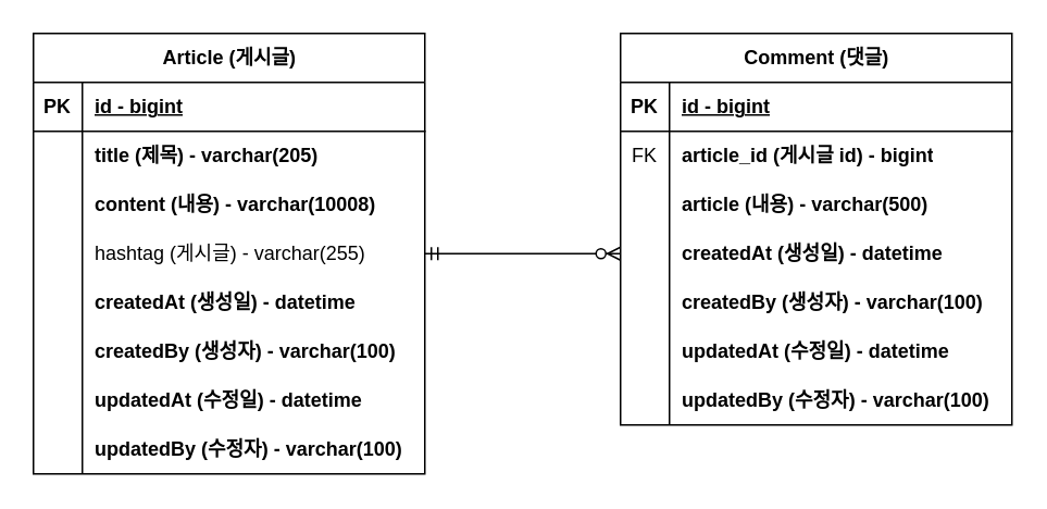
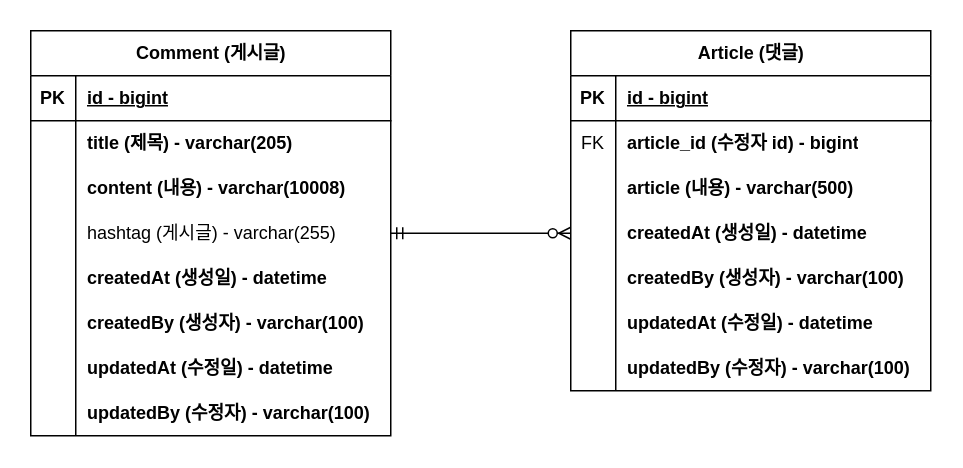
  <mxCell id="0" />
  <mxCell id="1" parent="0" />
- <mxCell id="2" value="Article (게시글)" style="shape=table;startSize=30;container=1;collapsible=1;childLayout=tableLayout;fixedRows=1;rowLines=0;fontStyle=1;align=center;resizeLast=1;html=1;" parent="1" vertex="1"><mxGeometry x="20" y="20" width="240" height="270" as="geometry" /></mxCell>
+ <mxCell id="2" value="Comment (게시글)" style="shape=table;startSize=30;container=1;collapsible=1;childLayout=tableLayout;fixedRows=1;rowLines=0;fontStyle=1;align=center;resizeLast=1;html=1;" parent="1" vertex="1"><mxGeometry x="20" y="20" width="240" height="270" as="geometry" /></mxCell>
  <mxCell id="3" value="" style="shape=tableRow;horizontal=0;startSize=0;swimlaneHead=0;swimlaneBody=0;fillColor=none;collapsible=0;dropTarget=0;points=[[0,0.5],[1,0.5]];portConstraint=eastwest;top=0;left=0;right=0;bottom=1;" parent="2" vertex="1"><mxGeometry y="30" width="240" height="30" as="geometry" /></mxCell>
  <mxCell id="4" value="PK" style="shape=partialRectangle;connectable=0;fillColor=none;top=0;left=0;bottom=0;right=0;fontStyle=1;overflow=hidden;whiteSpace=wrap;html=1;" parent="3" vertex="1"><mxGeometry width="30" height="30" as="geometry"><mxRectangle width="30" height="30" as="alternateBounds" /></mxGeometry></mxCell>
  <mxCell id="5" value="id - bigint" style="shape=partialRectangle;connectable=0;fillColor=none;top=0;left=0;bottom=0;right=0;align=left;spacingLeft=6;fontStyle=5;overflow=hidden;whiteSpace=wrap;html=1;" parent="3" vertex="1"><mxGeometry x="30" width="210" height="30" as="geometry"><mxRectangle width="210" height="30" as="alternateBounds" /></mxGeometry></mxCell>
  <mxCell id="6" value="" style="shape=tableRow;horizontal=0;startSize=0;swimlaneHead=0;swimlaneBody=0;fillColor=none;collapsible=0;dropTarget=0;points=[[0,0.5],[1,0.5]];portConstraint=eastwest;top=0;left=0;right=0;bottom=0;" parent="2" vertex="1"><mxGeometry y="60" width="240" height="30" as="geometry" /></mxCell>
  <mxCell id="7" value="" style="shape=partialRectangle;connectable=0;fillColor=none;top=0;left=0;bottom=0;right=0;editable=1;overflow=hidden;whiteSpace=wrap;html=1;" parent="6" vertex="1"><mxGeometry width="30" height="30" as="geometry"><mxRectangle width="30" height="30" as="alternateBounds" /></mxGeometry></mxCell>
  <mxCell id="8" value="title (제목) - varchar(205)" style="shape=partialRectangle;connectable=0;fillColor=none;top=0;left=0;bottom=0;right=0;align=left;spacingLeft=6;overflow=hidden;whiteSpace=wrap;html=1;fontStyle=1" parent="6" vertex="1"><mxGeometry x="30" width="210" height="30" as="geometry"><mxRectangle width="210" height="30" as="alternateBounds" /></mxGeometry></mxCell>
  <mxCell id="9" value="" style="shape=tableRow;horizontal=0;startSize=0;swimlaneHead=0;swimlaneBody=0;fillColor=none;collapsible=0;dropTarget=0;points=[[0,0.5],[1,0.5]];portConstraint=eastwest;top=0;left=0;right=0;bottom=0;" parent="2" vertex="1"><mxGeometry y="90" width="240" height="30" as="geometry" /></mxCell>
  <mxCell id="10" value="" style="shape=partialRectangle;connectable=0;fillColor=none;top=0;left=0;bottom=0;right=0;editable=1;overflow=hidden;whiteSpace=wrap;html=1;" parent="9" vertex="1"><mxGeometry width="30" height="30" as="geometry"><mxRectangle width="30" height="30" as="alternateBounds" /></mxGeometry></mxCell>
  <mxCell id="11" value="content (내용) - varchar(10008)" style="shape=partialRectangle;connectable=0;fillColor=none;top=0;left=0;bottom=0;right=0;align=left;spacingLeft=6;overflow=hidden;whiteSpace=wrap;html=1;fontStyle=1" parent="9" vertex="1"><mxGeometry x="30" width="210" height="30" as="geometry"><mxRectangle width="210" height="30" as="alternateBounds" /></mxGeometry></mxCell>
  <mxCell id="12" value="" style="shape=tableRow;horizontal=0;startSize=0;swimlaneHead=0;swimlaneBody=0;fillColor=none;collapsible=0;dropTarget=0;points=[[0,0.5],[1,0.5]];portConstraint=eastwest;top=0;left=0;right=0;bottom=0;" parent="2" vertex="1"><mxGeometry y="120" width="240" height="30" as="geometry" /></mxCell>
  <mxCell id="13" value="" style="shape=partialRectangle;connectable=0;fillColor=none;top=0;left=0;bottom=0;right=0;editable=1;overflow=hidden;whiteSpace=wrap;html=1;" parent="12" vertex="1"><mxGeometry width="30" height="30" as="geometry"><mxRectangle width="30" height="30" as="alternateBounds" /></mxGeometry></mxCell>
  <mxCell id="14" value="hashtag (게시글) - varchar(255)" style="shape=partialRectangle;connectable=0;fillColor=none;top=0;left=0;bottom=0;right=0;align=left;spacingLeft=6;overflow=hidden;whiteSpace=wrap;html=1;fontStyle=0" parent="12" vertex="1"><mxGeometry x="30" width="210" height="30" as="geometry"><mxRectangle width="210" height="30" as="alternateBounds" /></mxGeometry></mxCell>
  <mxCell id="15" value="" style="shape=tableRow;horizontal=0;startSize=0;swimlaneHead=0;swimlaneBody=0;fillColor=none;collapsible=0;dropTarget=0;points=[[0,0.5],[1,0.5]];portConstraint=eastwest;top=0;left=0;right=0;bottom=0;" parent="2" vertex="1"><mxGeometry y="150" width="240" height="30" as="geometry" /></mxCell>
  <mxCell id="16" value="" style="shape=partialRectangle;connectable=0;fillColor=none;top=0;left=0;bottom=0;right=0;editable=1;overflow=hidden;whiteSpace=wrap;html=1;" parent="15" vertex="1"><mxGeometry width="30" height="30" as="geometry"><mxRectangle width="30" height="30" as="alternateBounds" /></mxGeometry></mxCell>
  <mxCell id="17" value="createdAt (생성일) - datetime" style="shape=partialRectangle;connectable=0;fillColor=none;top=0;left=0;bottom=0;right=0;align=left;spacingLeft=6;overflow=hidden;whiteSpace=wrap;html=1;fontStyle=1" parent="15" vertex="1"><mxGeometry x="30" width="210" height="30" as="geometry"><mxRectangle width="210" height="30" as="alternateBounds" /></mxGeometry></mxCell>
  <mxCell id="18" value="" style="shape=tableRow;horizontal=0;startSize=0;swimlaneHead=0;swimlaneBody=0;fillColor=none;collapsible=0;dropTarget=0;points=[[0,0.5],[1,0.5]];portConstraint=eastwest;top=0;left=0;right=0;bottom=0;" parent="2" vertex="1"><mxGeometry y="180" width="240" height="30" as="geometry" /></mxCell>
  <mxCell id="19" value="" style="shape=partialRectangle;connectable=0;fillColor=none;top=0;left=0;bottom=0;right=0;editable=1;overflow=hidden;whiteSpace=wrap;html=1;" parent="18" vertex="1"><mxGeometry width="30" height="30" as="geometry"><mxRectangle width="30" height="30" as="alternateBounds" /></mxGeometry></mxCell>
  <mxCell id="20" value="createdBy (생성자) - varchar(100)" style="shape=partialRectangle;connectable=0;fillColor=none;top=0;left=0;bottom=0;right=0;align=left;spacingLeft=6;overflow=hidden;whiteSpace=wrap;html=1;fontStyle=1" parent="18" vertex="1"><mxGeometry x="30" width="210" height="30" as="geometry"><mxRectangle width="210" height="30" as="alternateBounds" /></mxGeometry></mxCell>
  <mxCell id="21" value="" style="shape=tableRow;horizontal=0;startSize=0;swimlaneHead=0;swimlaneBody=0;fillColor=none;collapsible=0;dropTarget=0;points=[[0,0.5],[1,0.5]];portConstraint=eastwest;top=0;left=0;right=0;bottom=0;" parent="2" vertex="1"><mxGeometry y="210" width="240" height="30" as="geometry" /></mxCell>
  <mxCell id="22" value="" style="shape=partialRectangle;connectable=0;fillColor=none;top=0;left=0;bottom=0;right=0;editable=1;overflow=hidden;whiteSpace=wrap;html=1;" parent="21" vertex="1"><mxGeometry width="30" height="30" as="geometry"><mxRectangle width="30" height="30" as="alternateBounds" /></mxGeometry></mxCell>
  <mxCell id="23" value="updatedAt (수정일) - datetime" style="shape=partialRectangle;connectable=0;fillColor=none;top=0;left=0;bottom=0;right=0;align=left;spacingLeft=6;overflow=hidden;whiteSpace=wrap;html=1;fontStyle=1" parent="21" vertex="1"><mxGeometry x="30" width="210" height="30" as="geometry"><mxRectangle width="210" height="30" as="alternateBounds" /></mxGeometry></mxCell>
  <mxCell id="24" value="" style="shape=tableRow;horizontal=0;startSize=0;swimlaneHead=0;swimlaneBody=0;fillColor=none;collapsible=0;dropTarget=0;points=[[0,0.5],[1,0.5]];portConstraint=eastwest;top=0;left=0;right=0;bottom=0;" parent="2" vertex="1"><mxGeometry y="240" width="240" height="30" as="geometry" /></mxCell>
  <mxCell id="25" value="" style="shape=partialRectangle;connectable=0;fillColor=none;top=0;left=0;bottom=0;right=0;editable=1;overflow=hidden;whiteSpace=wrap;html=1;" parent="24" vertex="1"><mxGeometry width="30" height="30" as="geometry"><mxRectangle width="30" height="30" as="alternateBounds" /></mxGeometry></mxCell>
  <mxCell id="26" value="updatedBy (수정자) - varchar(100)" style="shape=partialRectangle;connectable=0;fillColor=none;top=0;left=0;bottom=0;right=0;align=left;spacingLeft=6;overflow=hidden;whiteSpace=wrap;html=1;fontStyle=1" parent="24" vertex="1"><mxGeometry x="30" width="210" height="30" as="geometry"><mxRectangle width="210" height="30" as="alternateBounds" /></mxGeometry></mxCell>
- <mxCell id="27" value="Comment (댓글)" style="shape=table;startSize=30;container=1;collapsible=1;childLayout=tableLayout;fixedRows=1;rowLines=0;fontStyle=1;align=center;resizeLast=1;html=1;" parent="1" vertex="1"><mxGeometry x="380" y="20" width="240" height="240" as="geometry" /></mxCell>
+ <mxCell id="27" value="Article (댓글)" style="shape=table;startSize=30;container=1;collapsible=1;childLayout=tableLayout;fixedRows=1;rowLines=0;fontStyle=1;align=center;resizeLast=1;html=1;" parent="1" vertex="1"><mxGeometry x="380" y="20" width="240" height="240" as="geometry" /></mxCell>
  <mxCell id="28" value="" style="shape=tableRow;horizontal=0;startSize=0;swimlaneHead=0;swimlaneBody=0;fillColor=none;collapsible=0;dropTarget=0;points=[[0,0.5],[1,0.5]];portConstraint=eastwest;top=0;left=0;right=0;bottom=1;" parent="27" vertex="1"><mxGeometry y="30" width="240" height="30" as="geometry" /></mxCell>
  <mxCell id="29" value="PK" style="shape=partialRectangle;connectable=0;fillColor=none;top=0;left=0;bottom=0;right=0;fontStyle=1;overflow=hidden;whiteSpace=wrap;html=1;" parent="28" vertex="1"><mxGeometry width="30" height="30" as="geometry"><mxRectangle width="30" height="30" as="alternateBounds" /></mxGeometry></mxCell>
  <mxCell id="30" value="id - bigint" style="shape=partialRectangle;connectable=0;fillColor=none;top=0;left=0;bottom=0;right=0;align=left;spacingLeft=6;fontStyle=5;overflow=hidden;whiteSpace=wrap;html=1;" parent="28" vertex="1"><mxGeometry x="30" width="210" height="30" as="geometry"><mxRectangle width="210" height="30" as="alternateBounds" /></mxGeometry></mxCell>
  <mxCell id="31" value="" style="shape=tableRow;horizontal=0;startSize=0;swimlaneHead=0;swimlaneBody=0;fillColor=none;collapsible=0;dropTarget=0;points=[[0,0.5],[1,0.5]];portConstraint=eastwest;top=0;left=0;right=0;bottom=0;" parent="27" vertex="1"><mxGeometry y="60" width="240" height="30" as="geometry" /></mxCell>
  <mxCell id="32" value="FK" style="shape=partialRectangle;connectable=0;fillColor=none;top=0;left=0;bottom=0;right=0;editable=1;overflow=hidden;whiteSpace=wrap;html=1;" parent="31" vertex="1"><mxGeometry width="30" height="30" as="geometry"><mxRectangle width="30" height="30" as="alternateBounds" /></mxGeometry></mxCell>
- <mxCell id="33" value="article_id (게시글 id) - bigint" style="shape=partialRectangle;connectable=0;fillColor=none;top=0;left=0;bottom=0;right=0;align=left;spacingLeft=6;overflow=hidden;whiteSpace=wrap;html=1;fontStyle=1" parent="31" vertex="1"><mxGeometry x="30" width="210" height="30" as="geometry"><mxRectangle width="210" height="30" as="alternateBounds" /></mxGeometry></mxCell>
+ <mxCell id="33" value="article_id (수정자 id) - bigint" style="shape=partialRectangle;connectable=0;fillColor=none;top=0;left=0;bottom=0;right=0;align=left;spacingLeft=6;overflow=hidden;whiteSpace=wrap;html=1;fontStyle=1" parent="31" vertex="1"><mxGeometry x="30" width="210" height="30" as="geometry"><mxRectangle width="210" height="30" as="alternateBounds" /></mxGeometry></mxCell>
  <mxCell id="34" value="" style="shape=tableRow;horizontal=0;startSize=0;swimlaneHead=0;swimlaneBody=0;fillColor=none;collapsible=0;dropTarget=0;points=[[0,0.5],[1,0.5]];portConstraint=eastwest;top=0;left=0;right=0;bottom=0;" parent="27" vertex="1"><mxGeometry y="90" width="240" height="30" as="geometry" /></mxCell>
  <mxCell id="35" value="" style="shape=partialRectangle;connectable=0;fillColor=none;top=0;left=0;bottom=0;right=0;editable=1;overflow=hidden;whiteSpace=wrap;html=1;" parent="34" vertex="1"><mxGeometry width="30" height="30" as="geometry"><mxRectangle width="30" height="30" as="alternateBounds" /></mxGeometry></mxCell>
  <mxCell id="36" value="article (내용) - varchar(500)" style="shape=partialRectangle;connectable=0;fillColor=none;top=0;left=0;bottom=0;right=0;align=left;spacingLeft=6;overflow=hidden;whiteSpace=wrap;html=1;fontStyle=1" parent="34" vertex="1"><mxGeometry x="30" width="210" height="30" as="geometry"><mxRectangle width="210" height="30" as="alternateBounds" /></mxGeometry></mxCell>
  <mxCell id="37" value="" style="shape=tableRow;horizontal=0;startSize=0;swimlaneHead=0;swimlaneBody=0;fillColor=none;collapsible=0;dropTarget=0;points=[[0,0.5],[1,0.5]];portConstraint=eastwest;top=0;left=0;right=0;bottom=0;" parent="27" vertex="1"><mxGeometry y="120" width="240" height="30" as="geometry" /></mxCell>
  <mxCell id="38" value="" style="shape=partialRectangle;connectable=0;fillColor=none;top=0;left=0;bottom=0;right=0;editable=1;overflow=hidden;whiteSpace=wrap;html=1;" parent="37" vertex="1"><mxGeometry width="30" height="30" as="geometry"><mxRectangle width="30" height="30" as="alternateBounds" /></mxGeometry></mxCell>
  <mxCell id="39" value="createdAt (생성일) - datetime" style="shape=partialRectangle;connectable=0;fillColor=none;top=0;left=0;bottom=0;right=0;align=left;spacingLeft=6;overflow=hidden;whiteSpace=wrap;html=1;fontStyle=1" parent="37" vertex="1"><mxGeometry x="30" width="210" height="30" as="geometry"><mxRectangle width="210" height="30" as="alternateBounds" /></mxGeometry></mxCell>
  <mxCell id="40" value="" style="shape=tableRow;horizontal=0;startSize=0;swimlaneHead=0;swimlaneBody=0;fillColor=none;collapsible=0;dropTarget=0;points=[[0,0.5],[1,0.5]];portConstraint=eastwest;top=0;left=0;right=0;bottom=0;" parent="27" vertex="1"><mxGeometry y="150" width="240" height="30" as="geometry" /></mxCell>
  <mxCell id="41" value="" style="shape=partialRectangle;connectable=0;fillColor=none;top=0;left=0;bottom=0;right=0;editable=1;overflow=hidden;whiteSpace=wrap;html=1;" parent="40" vertex="1"><mxGeometry width="30" height="30" as="geometry"><mxRectangle width="30" height="30" as="alternateBounds" /></mxGeometry></mxCell>
  <mxCell id="42" value="createdBy (생성자) - varchar(100)" style="shape=partialRectangle;connectable=0;fillColor=none;top=0;left=0;bottom=0;right=0;align=left;spacingLeft=6;overflow=hidden;whiteSpace=wrap;html=1;fontStyle=1" parent="40" vertex="1"><mxGeometry x="30" width="210" height="30" as="geometry"><mxRectangle width="210" height="30" as="alternateBounds" /></mxGeometry></mxCell>
  <mxCell id="43" value="" style="shape=tableRow;horizontal=0;startSize=0;swimlaneHead=0;swimlaneBody=0;fillColor=none;collapsible=0;dropTarget=0;points=[[0,0.5],[1,0.5]];portConstraint=eastwest;top=0;left=0;right=0;bottom=0;" parent="27" vertex="1"><mxGeometry y="180" width="240" height="30" as="geometry" /></mxCell>
  <mxCell id="44" value="" style="shape=partialRectangle;connectable=0;fillColor=none;top=0;left=0;bottom=0;right=0;editable=1;overflow=hidden;whiteSpace=wrap;html=1;" parent="43" vertex="1"><mxGeometry width="30" height="30" as="geometry"><mxRectangle width="30" height="30" as="alternateBounds" /></mxGeometry></mxCell>
  <mxCell id="45" value="updatedAt (수정일) - datetime" style="shape=partialRectangle;connectable=0;fillColor=none;top=0;left=0;bottom=0;right=0;align=left;spacingLeft=6;overflow=hidden;whiteSpace=wrap;html=1;fontStyle=1" parent="43" vertex="1"><mxGeometry x="30" width="210" height="30" as="geometry"><mxRectangle width="210" height="30" as="alternateBounds" /></mxGeometry></mxCell>
  <mxCell id="46" value="" style="shape=tableRow;horizontal=0;startSize=0;swimlaneHead=0;swimlaneBody=0;fillColor=none;collapsible=0;dropTarget=0;points=[[0,0.5],[1,0.5]];portConstraint=eastwest;top=0;left=0;right=0;bottom=0;" parent="27" vertex="1"><mxGeometry y="210" width="240" height="30" as="geometry" /></mxCell>
  <mxCell id="47" value="" style="shape=partialRectangle;connectable=0;fillColor=none;top=0;left=0;bottom=0;right=0;editable=1;overflow=hidden;whiteSpace=wrap;html=1;" parent="46" vertex="1"><mxGeometry width="30" height="30" as="geometry"><mxRectangle width="30" height="30" as="alternateBounds" /></mxGeometry></mxCell>
  <mxCell id="48" value="updatedBy (수정자) - varchar(100)" style="shape=partialRectangle;connectable=0;fillColor=none;top=0;left=0;bottom=0;right=0;align=left;spacingLeft=6;overflow=hidden;whiteSpace=wrap;html=1;fontStyle=1" parent="46" vertex="1"><mxGeometry x="30" width="210" height="30" as="geometry"><mxRectangle width="210" height="30" as="alternateBounds" /></mxGeometry></mxCell>
  <mxCell id="49" value="" style="edgeStyle=entityRelationEdgeStyle;fontSize=12;html=1;endArrow=ERzeroToMany;startArrow=ERmandOne;rounded=0;exitX=1;exitY=0.5;exitDx=0;exitDy=0;entryX=0;entryY=0.5;entryDx=0;entryDy=0;" parent="1" source="12" target="37" edge="1"><mxGeometry width="100" height="100" relative="1" as="geometry"><mxPoint x="390" y="430" as="sourcePoint" /><mxPoint x="490" y="330" as="targetPoint" /></mxGeometry></mxCell>
